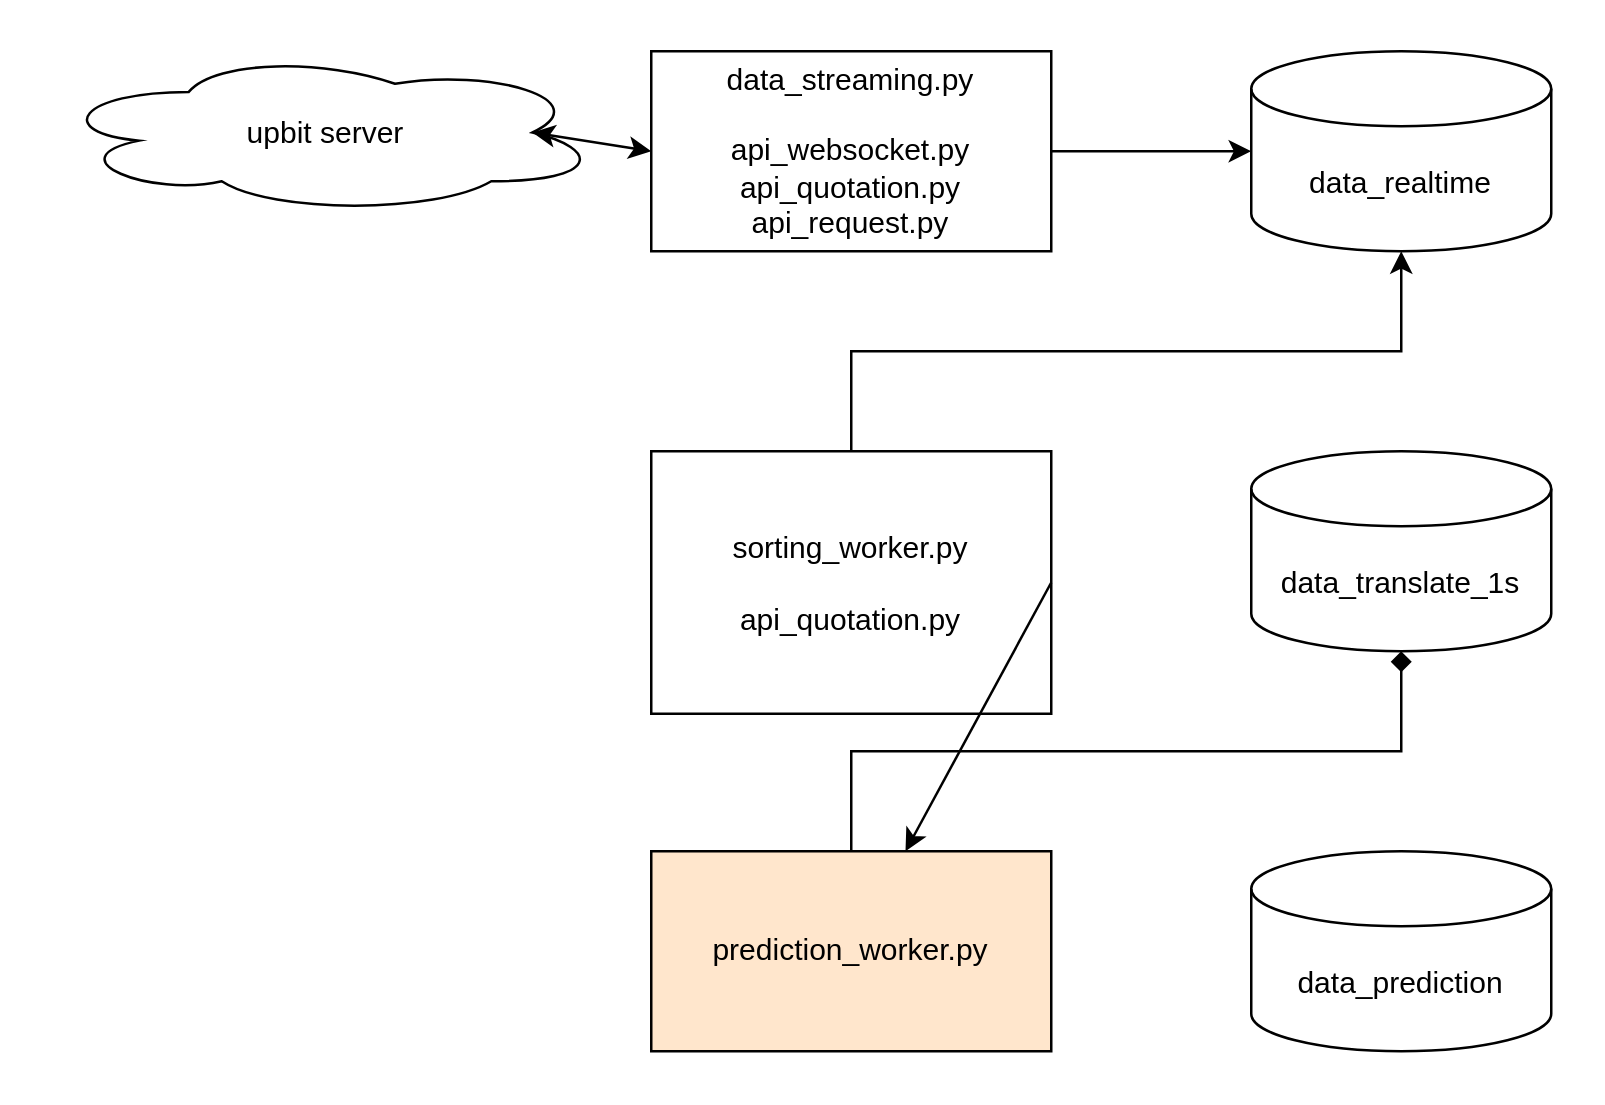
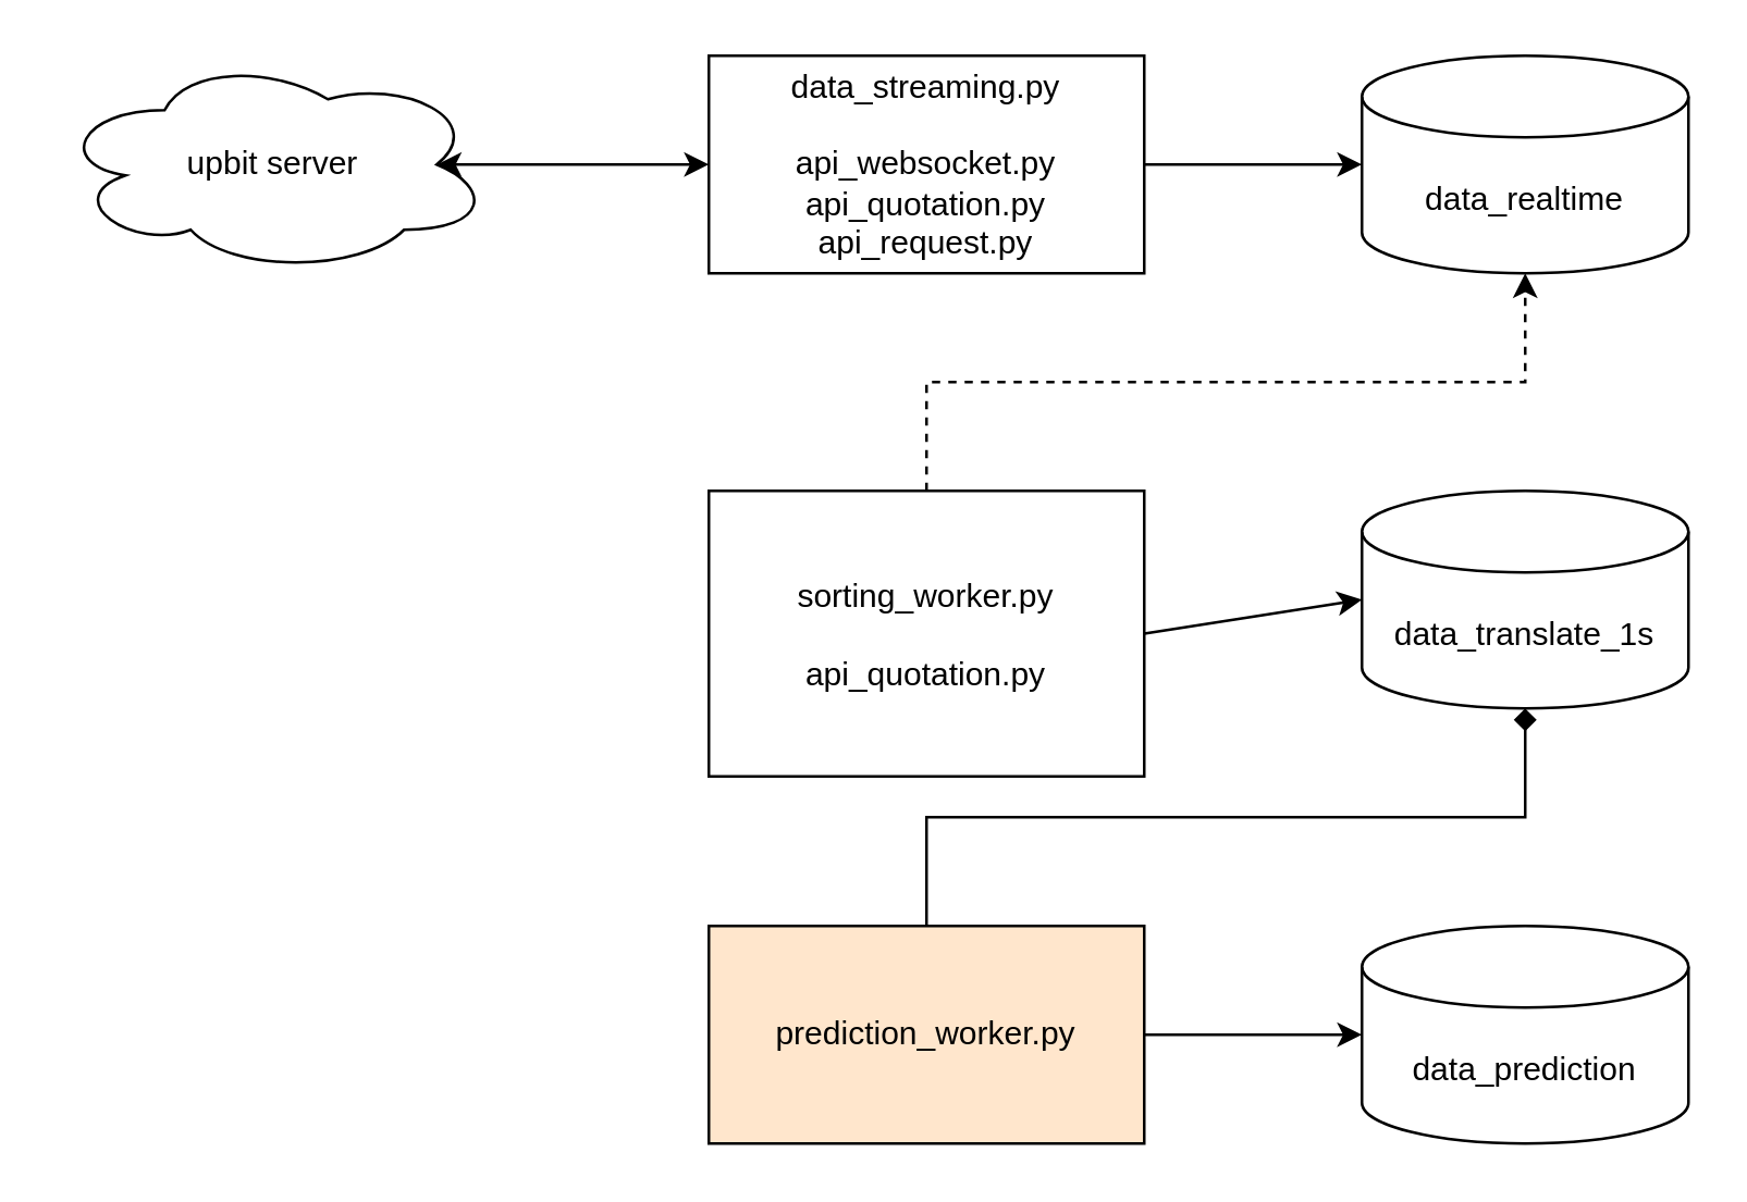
  <mxCell id="0" />
  <mxCell id="1" parent="0" />
- <mxCell id="2" value="upbit server" style="ellipse;shape=cloud;whiteSpace=wrap;html=1;" vertex="1" parent="1"><mxGeometry x="20" y="20" width="220" height="65" as="geometry" /></mxCell>
+ <mxCell id="2" value="upbit server" style="ellipse;shape=cloud;whiteSpace=wrap;html=1;" vertex="1" parent="1"><mxGeometry x="20" y="20" width="160" height="80" as="geometry" /></mxCell>
  <mxCell id="3" value="data_streaming.py&lt;div&gt;&lt;br&gt;&lt;/div&gt;&lt;div&gt;api_websocket.py&lt;/div&gt;&lt;div&gt;api_quotation.py&lt;/div&gt;&lt;div&gt;api_request.py&lt;/div&gt;" style="rounded=0;whiteSpace=wrap;html=1;" vertex="1" parent="1"><mxGeometry x="260" y="20" width="160" height="80" as="geometry" /></mxCell>
  <mxCell id="4" value="data_realtime" style="shape=cylinder3;whiteSpace=wrap;html=1;boundedLbl=1;backgroundOutline=1;size=15;" vertex="1" parent="1"><mxGeometry x="500" y="20" width="120" height="80" as="geometry" /></mxCell>
  <mxCell id="5" value="" style="endArrow=classic;html=1;rounded=0;exitX=1;exitY=0.5;exitDx=0;exitDy=0;entryX=0;entryY=0.5;entryDx=0;entryDy=0;entryPerimeter=0;" edge="1" parent="1" source="3" target="4"><mxGeometry width="50" height="50" relative="1" as="geometry"><mxPoint x="440" y="130" as="sourcePoint" /><mxPoint x="470" y="80" as="targetPoint" /></mxGeometry></mxCell>
  <mxCell id="6" value="" style="endArrow=classic;startArrow=classic;html=1;rounded=0;exitX=0.875;exitY=0.5;exitDx=0;exitDy=0;exitPerimeter=0;entryX=0;entryY=0.5;entryDx=0;entryDy=0;" edge="1" parent="1" source="2" target="3"><mxGeometry width="50" height="50" relative="1" as="geometry"><mxPoint x="330" y="220" as="sourcePoint" /><mxPoint x="380" y="170" as="targetPoint" /></mxGeometry></mxCell>
  <mxCell id="7" value="sorting_worker.py&lt;div&gt;&lt;br&gt;&lt;/div&gt;&lt;div&gt;api_quotation.py&lt;/div&gt;" style="rounded=0;whiteSpace=wrap;html=1;" vertex="1" parent="1"><mxGeometry x="260" y="180" width="160" height="105" as="geometry" /></mxCell>
- <mxCell id="8" value="" style="endArrow=classic;html=1;rounded=0;entryX=0.5;entryY=1;entryDx=0;entryDy=0;entryPerimeter=0;exitX=0.5;exitY=0;exitDx=0;exitDy=0;" edge="1" parent="1" source="7" target="4"><mxGeometry width="50" height="50" relative="1" as="geometry"><mxPoint x="330" y="220" as="sourcePoint" /><mxPoint x="380" y="170" as="targetPoint" /><Array as="points"><mxPoint x="340" y="140" /><mxPoint x="560" y="140" /></Array></mxGeometry></mxCell>
+ <mxCell id="8" value="" style="endArrow=classic;html=1;rounded=0;entryX=0.5;entryY=1;entryDx=0;entryDy=0;entryPerimeter=0;exitX=0.5;exitY=0;exitDx=0;exitDy=0;dashed=1;" edge="1" parent="1" source="7" target="4"><mxGeometry width="50" height="50" relative="1" as="geometry"><mxPoint x="330" y="220" as="sourcePoint" /><mxPoint x="380" y="170" as="targetPoint" /><Array as="points"><mxPoint x="340" y="140" /><mxPoint x="560" y="140" /></Array></mxGeometry></mxCell>
  <mxCell id="9" value="data_translate_1s" style="shape=cylinder3;whiteSpace=wrap;html=1;boundedLbl=1;backgroundOutline=1;size=15;" vertex="1" parent="1"><mxGeometry x="500" y="180" width="120" height="80" as="geometry" /></mxCell>
- <mxCell id="10" value="" style="endArrow=classic;html=1;rounded=0;exitX=1;exitY=0.5;exitDx=0;exitDy=0;" edge="1" parent="1" source="7" target="11"><mxGeometry width="50" height="50" relative="1" as="geometry"><mxPoint x="420" y="120" as="sourcePoint" /><mxPoint x="500" y="120" as="targetPoint" /></mxGeometry></mxCell>
+ <mxCell id="10" value="" style="endArrow=classic;html=1;rounded=0;exitX=1;exitY=0.5;exitDx=0;exitDy=0;entryX=0;entryY=0.5;entryDx=0;entryDy=0;entryPerimeter=0;" edge="1" parent="1" source="7" target="9"><mxGeometry width="50" height="50" relative="1" as="geometry"><mxPoint x="420" y="120" as="sourcePoint" /><mxPoint x="500" y="120" as="targetPoint" /></mxGeometry></mxCell>
  <mxCell id="11" value="prediction_worker.py" style="rounded=0;whiteSpace=wrap;html=1;fillColor=#ffe6cc;" vertex="1" parent="1"><mxGeometry x="260" y="340" width="160" height="80" as="geometry" /></mxCell>
  <mxCell id="12" value="" style="endArrow=diamond;html=1;rounded=0;entryX=0.5;entryY=1;entryDx=0;entryDy=0;entryPerimeter=0;exitX=0.5;exitY=0;exitDx=0;exitDy=0;" edge="1" parent="1" source="11" target="9"><mxGeometry width="50" height="50" relative="1" as="geometry"><mxPoint x="310" y="410" as="sourcePoint" /><mxPoint x="540" y="290" as="targetPoint" /><Array as="points"><mxPoint x="340" y="300" /><mxPoint x="560" y="300" /></Array></mxGeometry></mxCell>
  <mxCell id="13" value="data_prediction" style="shape=cylinder3;whiteSpace=wrap;html=1;boundedLbl=1;backgroundOutline=1;size=15;" vertex="1" parent="1"><mxGeometry x="500" y="340" width="120" height="80" as="geometry" /></mxCell>
+ <mxCell id="14" value="" style="endArrow=classic;html=1;rounded=0;exitX=1;exitY=0.5;exitDx=0;exitDy=0;entryX=0;entryY=0.5;entryDx=0;entryDy=0;entryPerimeter=0;" edge="1" parent="1" source="11" target="13"><mxGeometry width="50" height="50" relative="1" as="geometry"><mxPoint x="420" y="280" as="sourcePoint" /><mxPoint x="500" y="280" as="targetPoint" /></mxGeometry></mxCell>
